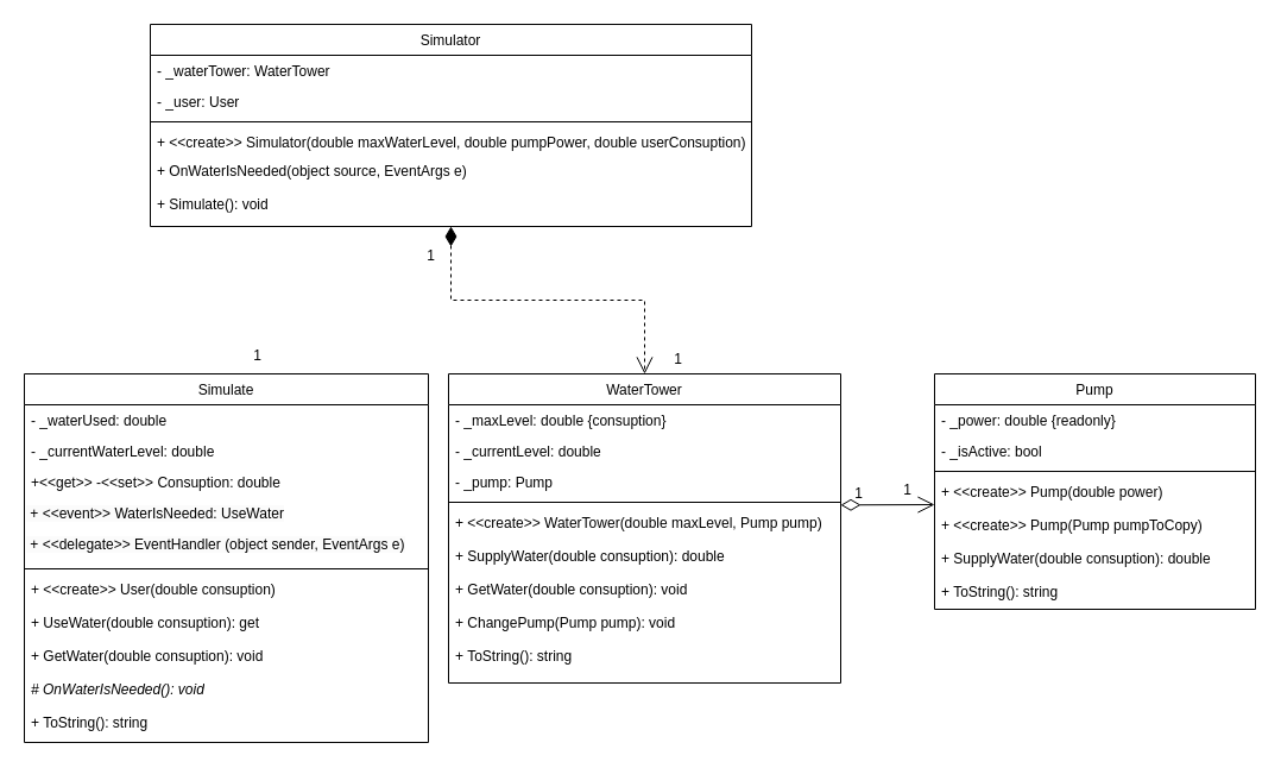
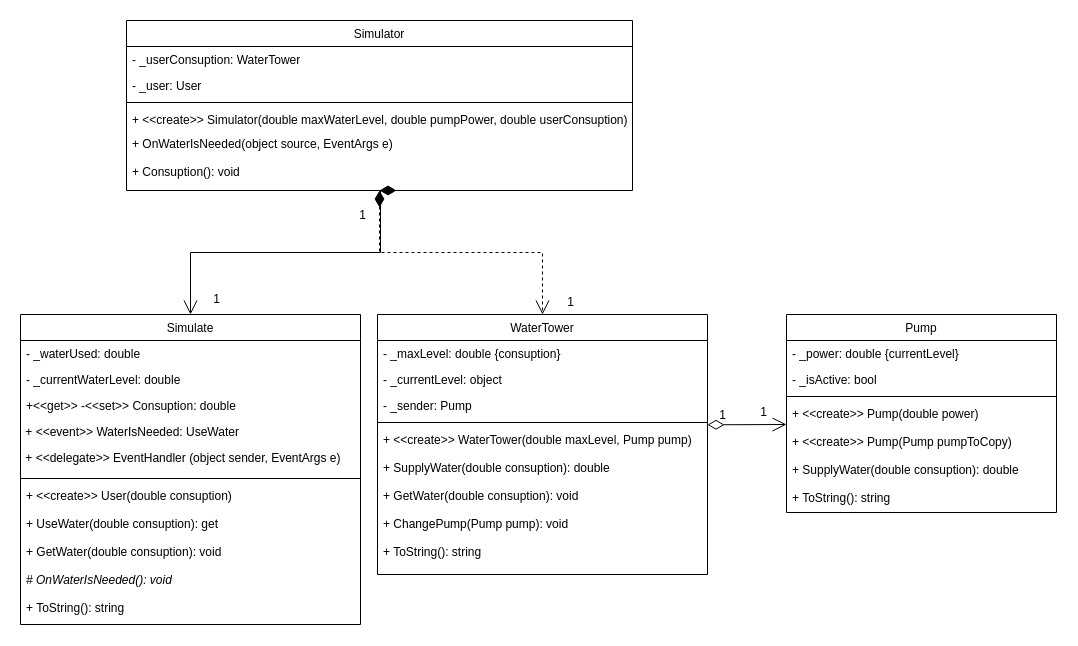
  <mxCell id="0" />
  <mxCell id="1" parent="0" />
  <mxCell id="2" value="WaterTower" style="swimlane;fontStyle=0;align=center;verticalAlign=top;childLayout=stackLayout;horizontal=1;startSize=26;horizontalStack=0;resizeParent=1;resizeLast=0;collapsible=1;marginBottom=0;rounded=0;shadow=0;strokeWidth=1;" parent="1" vertex="1"><mxGeometry x="377" y="314" width="330" height="260" as="geometry"><mxRectangle x="130" y="380" width="160" height="26" as="alternateBounds" /></mxGeometry></mxCell>
  <mxCell id="3" value="- _maxLevel: double {consuption}" style="text;align=left;verticalAlign=top;spacingLeft=4;spacingRight=4;overflow=hidden;rotatable=0;points=[[0,0.5],[1,0.5]];portConstraint=eastwest;" parent="2" vertex="1"><mxGeometry y="26" width="330" height="26" as="geometry" /></mxCell>
- <mxCell id="4" value="- _currentLevel: double" style="text;align=left;verticalAlign=top;spacingLeft=4;spacingRight=4;overflow=hidden;rotatable=0;points=[[0,0.5],[1,0.5]];portConstraint=eastwest;rounded=0;shadow=0;html=0;" parent="2" vertex="1"><mxGeometry y="52" width="330" height="26" as="geometry" /></mxCell>
- <mxCell id="5" value="- _pump: Pump" style="text;align=left;verticalAlign=top;spacingLeft=4;spacingRight=4;overflow=hidden;rotatable=0;points=[[0,0.5],[1,0.5]];portConstraint=eastwest;rounded=0;shadow=0;html=0;" parent="2" vertex="1"><mxGeometry y="78" width="330" height="26" as="geometry" /></mxCell>
+ <mxCell id="4" value="- _currentLevel: object" style="text;align=left;verticalAlign=top;spacingLeft=4;spacingRight=4;overflow=hidden;rotatable=0;points=[[0,0.5],[1,0.5]];portConstraint=eastwest;rounded=0;shadow=0;html=0;" parent="2" vertex="1"><mxGeometry y="52" width="330" height="26" as="geometry" /></mxCell>
+ <mxCell id="5" value="- _sender: Pump" style="text;align=left;verticalAlign=top;spacingLeft=4;spacingRight=4;overflow=hidden;rotatable=0;points=[[0,0.5],[1,0.5]];portConstraint=eastwest;rounded=0;shadow=0;html=0;" parent="2" vertex="1"><mxGeometry y="78" width="330" height="26" as="geometry" /></mxCell>
  <mxCell id="6" value="" style="line;html=1;strokeWidth=1;align=left;verticalAlign=middle;spacingTop=-1;spacingLeft=3;spacingRight=3;rotatable=0;labelPosition=right;points=[];portConstraint=eastwest;" parent="2" vertex="1"><mxGeometry y="104" width="330" height="8" as="geometry" /></mxCell>
  <mxCell id="7" value="+ &lt;&lt;create&gt;&gt; WaterTower(double maxLevel, Pump pump)" style="text;align=left;verticalAlign=top;spacingLeft=4;spacingRight=4;overflow=hidden;rotatable=0;points=[[0,0.5],[1,0.5]];portConstraint=eastwest;fontStyle=0;whiteSpace=wrap;" parent="2" vertex="1"><mxGeometry y="112" width="330" height="28" as="geometry" /></mxCell>
  <mxCell id="8" value="+ SupplyWater(double consuption): double" style="text;align=left;verticalAlign=top;spacingLeft=4;spacingRight=4;overflow=hidden;rotatable=0;points=[[0,0.5],[1,0.5]];portConstraint=eastwest;fontStyle=0;whiteSpace=wrap;" parent="2" vertex="1"><mxGeometry y="140" width="330" height="28" as="geometry" /></mxCell>
  <mxCell id="9" value="+ GetWater(double consuption): void" style="text;align=left;verticalAlign=top;spacingLeft=4;spacingRight=4;overflow=hidden;rotatable=0;points=[[0,0.5],[1,0.5]];portConstraint=eastwest;fontStyle=0;whiteSpace=wrap;" parent="2" vertex="1"><mxGeometry y="168" width="330" height="28" as="geometry" /></mxCell>
  <mxCell id="10" value="+ ChangePump(Pump pump): void" style="text;align=left;verticalAlign=top;spacingLeft=4;spacingRight=4;overflow=hidden;rotatable=0;points=[[0,0.5],[1,0.5]];portConstraint=eastwest;fontStyle=0;whiteSpace=wrap;" parent="2" vertex="1"><mxGeometry y="196" width="330" height="28" as="geometry" /></mxCell>
  <mxCell id="11" value="+ ToString(): string" style="text;align=left;verticalAlign=top;spacingLeft=4;spacingRight=4;overflow=hidden;rotatable=0;points=[[0,0.5],[1,0.5]];portConstraint=eastwest;fontStyle=0;whiteSpace=wrap;" parent="2" vertex="1"><mxGeometry y="224" width="330" height="28" as="geometry" /></mxCell>
  <mxCell id="12" value="Pump" style="swimlane;fontStyle=0;align=center;verticalAlign=top;childLayout=stackLayout;horizontal=1;startSize=26;horizontalStack=0;resizeParent=1;resizeLast=0;collapsible=1;marginBottom=0;rounded=0;shadow=0;strokeWidth=1;" parent="1" vertex="1"><mxGeometry x="786" y="314" width="270" height="198" as="geometry"><mxRectangle x="130" y="380" width="160" height="26" as="alternateBounds" /></mxGeometry></mxCell>
- <mxCell id="13" value="- _power: double {readonly}" style="text;align=left;verticalAlign=top;spacingLeft=4;spacingRight=4;overflow=hidden;rotatable=0;points=[[0,0.5],[1,0.5]];portConstraint=eastwest;rounded=0;shadow=0;html=0;" parent="12" vertex="1"><mxGeometry y="26" width="270" height="26" as="geometry" /></mxCell>
+ <mxCell id="13" value="- _power: double {currentLevel}" style="text;align=left;verticalAlign=top;spacingLeft=4;spacingRight=4;overflow=hidden;rotatable=0;points=[[0,0.5],[1,0.5]];portConstraint=eastwest;rounded=0;shadow=0;html=0;" parent="12" vertex="1"><mxGeometry y="26" width="270" height="26" as="geometry" /></mxCell>
  <mxCell id="14" value="- _isActive: bool" style="text;align=left;verticalAlign=top;spacingLeft=4;spacingRight=4;overflow=hidden;rotatable=0;points=[[0,0.5],[1,0.5]];portConstraint=eastwest;" parent="12" vertex="1"><mxGeometry y="52" width="270" height="26" as="geometry" /></mxCell>
  <mxCell id="15" value="" style="line;html=1;strokeWidth=1;align=left;verticalAlign=middle;spacingTop=-1;spacingLeft=3;spacingRight=3;rotatable=0;labelPosition=right;points=[];portConstraint=eastwest;" parent="12" vertex="1"><mxGeometry y="78" width="270" height="8" as="geometry" /></mxCell>
  <mxCell id="16" value="+ &lt;&lt;create&gt;&gt; Pump(double power)" style="text;align=left;verticalAlign=top;spacingLeft=4;spacingRight=4;overflow=hidden;rotatable=0;points=[[0,0.5],[1,0.5]];portConstraint=eastwest;fontStyle=0;whiteSpace=wrap;" parent="12" vertex="1"><mxGeometry y="86" width="270" height="28" as="geometry" /></mxCell>
  <mxCell id="17" value="+ &lt;&lt;create&gt;&gt; Pump(Pump pumpToCopy)" style="text;align=left;verticalAlign=top;spacingLeft=4;spacingRight=4;overflow=hidden;rotatable=0;points=[[0,0.5],[1,0.5]];portConstraint=eastwest;fontStyle=0;whiteSpace=wrap;" parent="12" vertex="1"><mxGeometry y="114" width="270" height="28" as="geometry" /></mxCell>
  <mxCell id="18" value="+ SupplyWater(double consuption): double" style="text;align=left;verticalAlign=top;spacingLeft=4;spacingRight=4;overflow=hidden;rotatable=0;points=[[0,0.5],[1,0.5]];portConstraint=eastwest;fontStyle=0;whiteSpace=wrap;" parent="12" vertex="1"><mxGeometry y="142" width="270" height="28" as="geometry" /></mxCell>
  <mxCell id="19" value="+ ToString(): string" style="text;align=left;verticalAlign=top;spacingLeft=4;spacingRight=4;overflow=hidden;rotatable=0;points=[[0,0.5],[1,0.5]];portConstraint=eastwest;fontStyle=0;whiteSpace=wrap;" parent="12" vertex="1"><mxGeometry y="170" width="270" height="28" as="geometry" /></mxCell>
  <mxCell id="20" value="Simulator" style="swimlane;fontStyle=0;align=center;verticalAlign=top;childLayout=stackLayout;horizontal=1;startSize=26;horizontalStack=0;resizeParent=1;resizeLast=0;collapsible=1;marginBottom=0;rounded=0;shadow=0;strokeWidth=1;" parent="1" vertex="1"><mxGeometry x="126" y="20" width="506" height="170" as="geometry"><mxRectangle x="130" y="380" width="160" height="26" as="alternateBounds" /></mxGeometry></mxCell>
- <mxCell id="21" value="- _waterTower: WaterTower" style="text;align=left;verticalAlign=top;spacingLeft=4;spacingRight=4;overflow=hidden;rotatable=0;points=[[0,0.5],[1,0.5]];portConstraint=eastwest;rounded=0;shadow=0;html=0;" parent="20" vertex="1"><mxGeometry y="26" width="506" height="26" as="geometry" /></mxCell>
+ <mxCell id="21" value="- _userConsuption: WaterTower" style="text;align=left;verticalAlign=top;spacingLeft=4;spacingRight=4;overflow=hidden;rotatable=0;points=[[0,0.5],[1,0.5]];portConstraint=eastwest;rounded=0;shadow=0;html=0;" parent="20" vertex="1"><mxGeometry y="26" width="506" height="26" as="geometry" /></mxCell>
  <mxCell id="22" value="- _user: User" style="text;align=left;verticalAlign=top;spacingLeft=4;spacingRight=4;overflow=hidden;rotatable=0;points=[[0,0.5],[1,0.5]];portConstraint=eastwest;" parent="20" vertex="1"><mxGeometry y="52" width="506" height="26" as="geometry" /></mxCell>
  <mxCell id="23" value="" style="line;html=1;strokeWidth=1;align=left;verticalAlign=middle;spacingTop=-1;spacingLeft=3;spacingRight=3;rotatable=0;labelPosition=right;points=[];portConstraint=eastwest;" parent="20" vertex="1"><mxGeometry y="78" width="506" height="8" as="geometry" /></mxCell>
  <mxCell id="24" value="+ &lt;&lt;create&gt;&gt; Simulator(double maxWaterLevel, double pumpPower, double userConsuption)" style="text;align=left;verticalAlign=top;spacingLeft=4;spacingRight=4;overflow=hidden;rotatable=0;points=[[0,0.5],[1,0.5]];portConstraint=eastwest;fontStyle=0;whiteSpace=wrap;" parent="20" vertex="1"><mxGeometry y="86" width="506" height="24" as="geometry" /></mxCell>
  <mxCell id="25" value="+ OnWaterIsNeeded(object source, EventArgs e)" style="text;align=left;verticalAlign=top;spacingLeft=4;spacingRight=4;overflow=hidden;rotatable=0;points=[[0,0.5],[1,0.5]];portConstraint=eastwest;fontStyle=0;whiteSpace=wrap;" parent="20" vertex="1"><mxGeometry y="110" width="506" height="28" as="geometry" /></mxCell>
- <mxCell id="26" value="+ Simulate(): void" style="text;align=left;verticalAlign=top;spacingLeft=4;spacingRight=4;overflow=hidden;rotatable=0;points=[[0,0.5],[1,0.5]];portConstraint=eastwest;fontStyle=0;whiteSpace=wrap;" parent="20" vertex="1"><mxGeometry y="138" width="506" height="28" as="geometry" /></mxCell>
+ <mxCell id="26" value="+ Consuption(): void" style="text;align=left;verticalAlign=top;spacingLeft=4;spacingRight=4;overflow=hidden;rotatable=0;points=[[0,0.5],[1,0.5]];portConstraint=eastwest;fontStyle=0;whiteSpace=wrap;" parent="20" vertex="1"><mxGeometry y="138" width="506" height="28" as="geometry" /></mxCell>
  <mxCell id="27" value="Simulate" style="swimlane;fontStyle=0;align=center;verticalAlign=top;childLayout=stackLayout;horizontal=1;startSize=26;horizontalStack=0;resizeParent=1;resizeLast=0;collapsible=1;marginBottom=0;rounded=0;shadow=0;strokeWidth=1;" parent="1" vertex="1"><mxGeometry x="20" y="314" width="340" height="310" as="geometry"><mxRectangle x="130" y="380" width="160" height="26" as="alternateBounds" /></mxGeometry></mxCell>
  <mxCell id="28" value="- _waterUsed: double" style="text;align=left;verticalAlign=top;spacingLeft=4;spacingRight=4;overflow=hidden;rotatable=0;points=[[0,0.5],[1,0.5]];portConstraint=eastwest;rounded=0;shadow=0;html=0;" parent="27" vertex="1"><mxGeometry y="26" width="340" height="26" as="geometry" /></mxCell>
  <mxCell id="29" value="- _currentWaterLevel: double" style="text;align=left;verticalAlign=top;spacingLeft=4;spacingRight=4;overflow=hidden;rotatable=0;points=[[0,0.5],[1,0.5]];portConstraint=eastwest;" parent="27" vertex="1"><mxGeometry y="52" width="340" height="26" as="geometry" /></mxCell>
  <mxCell id="30" value="+&lt;&lt;get&gt;&gt; -&lt;&lt;set&gt;&gt; Consuption: double " style="text;align=left;verticalAlign=top;spacingLeft=4;spacingRight=4;overflow=hidden;rotatable=0;points=[[0,0.5],[1,0.5]];portConstraint=eastwest;rounded=0;shadow=0;html=0;" parent="27" vertex="1"><mxGeometry y="78" width="340" height="26" as="geometry" /></mxCell>
  <mxCell id="31" value="&lt;span style=&quot;color: rgb(0, 0, 0); font-family: Helvetica; font-size: 12px; font-style: normal; font-variant-ligatures: normal; font-variant-caps: normal; font-weight: 400; letter-spacing: normal; orphans: 2; text-align: left; text-indent: 0px; text-transform: none; widows: 2; word-spacing: 0px; -webkit-text-stroke-width: 0px; background-color: rgb(251, 251, 251); text-decoration-thickness: initial; text-decoration-style: initial; text-decoration-color: initial; float: none; display: inline !important;&quot;&gt;&amp;nbsp;+ &amp;lt;&amp;lt;event&amp;gt;&amp;gt; WaterIsNeeded:&amp;nbsp;UseWater&lt;/span&gt;" style="text;whiteSpace=wrap;html=1;" parent="27" vertex="1"><mxGeometry y="104" width="340" height="26" as="geometry" /></mxCell>
  <mxCell id="32" value="&lt;span style=&quot;color: rgb(0, 0, 0); font-family: Helvetica; font-size: 12px; font-style: normal; font-variant-ligatures: normal; font-variant-caps: normal; font-weight: 400; letter-spacing: normal; orphans: 2; text-align: left; text-indent: 0px; text-transform: none; widows: 2; word-spacing: 0px; -webkit-text-stroke-width: 0px; background-color: rgb(251, 251, 251); text-decoration-thickness: initial; text-decoration-style: initial; text-decoration-color: initial; float: none; display: inline !important;&quot;&gt;&amp;nbsp;+ &amp;lt;&amp;lt;delegate&amp;gt;&amp;gt; EventHandler (object sender, EventArgs e)&lt;/span&gt;" style="text;whiteSpace=wrap;html=1;" parent="27" vertex="1"><mxGeometry y="130" width="340" height="30" as="geometry" /></mxCell>
  <mxCell id="33" value="" style="line;html=1;strokeWidth=1;align=left;verticalAlign=middle;spacingTop=-1;spacingLeft=3;spacingRight=3;rotatable=0;labelPosition=right;points=[];portConstraint=eastwest;" parent="27" vertex="1"><mxGeometry y="160" width="340" height="8" as="geometry" /></mxCell>
  <mxCell id="34" value="+ &lt;&lt;create&gt;&gt; User(double consuption)" style="text;align=left;verticalAlign=top;spacingLeft=4;spacingRight=4;overflow=hidden;rotatable=0;points=[[0,0.5],[1,0.5]];portConstraint=eastwest;fontStyle=0;whiteSpace=wrap;" parent="27" vertex="1"><mxGeometry y="168" width="340" height="28" as="geometry" /></mxCell>
  <mxCell id="35" value="+ UseWater(double consuption): get" style="text;align=left;verticalAlign=top;spacingLeft=4;spacingRight=4;overflow=hidden;rotatable=0;points=[[0,0.5],[1,0.5]];portConstraint=eastwest;fontStyle=0;whiteSpace=wrap;" parent="27" vertex="1"><mxGeometry y="196" width="340" height="28" as="geometry" /></mxCell>
  <mxCell id="36" value="+ GetWater(double consuption): void" style="text;align=left;verticalAlign=top;spacingLeft=4;spacingRight=4;overflow=hidden;rotatable=0;points=[[0,0.5],[1,0.5]];portConstraint=eastwest;fontStyle=0;whiteSpace=wrap;" parent="27" vertex="1"><mxGeometry y="224" width="340" height="28" as="geometry" /></mxCell>
  <mxCell id="37" value="# OnWaterIsNeeded(): void" style="text;align=left;verticalAlign=top;spacingLeft=4;spacingRight=4;overflow=hidden;rotatable=0;points=[[0,0.5],[1,0.5]];portConstraint=eastwest;fontStyle=2;whiteSpace=wrap;" parent="27" vertex="1"><mxGeometry y="252" width="340" height="28" as="geometry" /></mxCell>
  <mxCell id="38" value="+ ToString(): string" style="text;align=left;verticalAlign=top;spacingLeft=4;spacingRight=4;overflow=hidden;rotatable=0;points=[[0,0.5],[1,0.5]];portConstraint=eastwest;fontStyle=0;whiteSpace=wrap;" parent="27" vertex="1"><mxGeometry y="280" width="340" height="30" as="geometry" /></mxCell>
  <mxCell id="39" value="" style="endArrow=open;html=1;endSize=12;startArrow=diamondThin;startSize=14;startFill=0;align=left;verticalAlign=bottom;rounded=0;exitX=0;exitY=0.81;exitDx=0;exitDy=0;exitPerimeter=0;" parent="1" source="44" edge="1"><mxGeometry x="-1" y="14" relative="1" as="geometry"><mxPoint x="542" y="600" as="sourcePoint" /><mxPoint x="786" y="424" as="targetPoint" /><mxPoint x="-1" y="-4" as="offset" /></mxGeometry></mxCell>
  <mxCell id="40" value="1" style="text;html=1;align=center;verticalAlign=middle;resizable=0;points=[];autosize=1;strokeColor=none;fillColor=none;" parent="1" vertex="1"><mxGeometry x="748" y="397" width="30" height="30" as="geometry" /></mxCell>
  <mxCell id="41" value="1" style="text;html=1;align=center;verticalAlign=middle;resizable=0;points=[];autosize=1;strokeColor=none;fillColor=none;" parent="1" vertex="1"><mxGeometry x="201" y="284" width="30" height="30" as="geometry" /></mxCell>
  <mxCell id="42" value="1" style="text;html=1;align=center;verticalAlign=middle;resizable=0;points=[];autosize=1;strokeColor=none;fillColor=none;" parent="1" vertex="1"><mxGeometry x="555" y="287" width="30" height="30" as="geometry" /></mxCell>
  <mxCell id="43" value="1" style="text;html=1;align=center;verticalAlign=middle;resizable=0;points=[];autosize=1;strokeColor=none;fillColor=none;" parent="1" vertex="1"><mxGeometry x="347" y="200" width="30" height="30" as="geometry" /></mxCell>
  <mxCell id="44" value="1" style="text;html=1;align=center;verticalAlign=middle;resizable=0;points=[];autosize=1;strokeColor=none;fillColor=none;" parent="1" vertex="1"><mxGeometry x="707" y="400" width="30" height="30" as="geometry" /></mxCell>
+ <mxCell id="45" value="" style="endArrow=open;html=1;endSize=12;startArrow=diamondThin;startSize=14;startFill=1;edgeStyle=orthogonalEdgeStyle;align=left;verticalAlign=bottom;rounded=0;exitX=0.5;exitY=1;exitDx=0;exitDy=0;" parent="1" source="20" target="27" edge="1"><mxGeometry x="-1" y="30" relative="1" as="geometry"><mxPoint x="275" y="230" as="sourcePoint" /><mxPoint x="435" y="230" as="targetPoint" /><Array as="points"><mxPoint x="380" y="252" /><mxPoint x="190" y="252" /></Array><mxPoint as="offset" /></mxGeometry></mxCell>
  <mxCell id="46" value="" style="endArrow=open;html=1;endSize=12;startArrow=diamondThin;startSize=14;startFill=1;edgeStyle=orthogonalEdgeStyle;align=left;verticalAlign=bottom;rounded=0;exitX=0.5;exitY=1;exitDx=0;exitDy=0;entryX=0.5;entryY=0;entryDx=0;entryDy=0;dashed=1;" parent="1" source="20" target="2" edge="1"><mxGeometry x="-1" y="30" relative="1" as="geometry"><mxPoint x="285" y="180" as="sourcePoint" /><mxPoint x="200" y="324" as="targetPoint" /><mxPoint as="offset" /></mxGeometry></mxCell>
